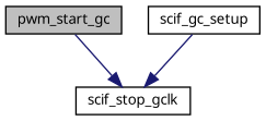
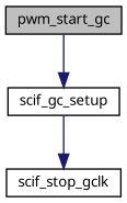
  digraph {
    fontname="Noto Sans"
    rankdir=TB
    node [color=black fillcolor=white fontname="Noto Sans" fontsize=10 shape=record style=filled]
    edge [color=midnightblue fontname="Noto Sans" fontsize=10 labelfontname=FreeSans labelfontsize=10 style=solid]
    n1 [fillcolor=grey75 fontcolor=black height=0.2 label=pwm_start_gc width=0.4]
    n2 [height=0.2 label=scif_gc_setup width=0.4]
    n3 [height=0.2 label=scif_stop_gclk width=0.4]
-   n1 -> n3
+   n1 -> n2
    n2 -> n3
  }
